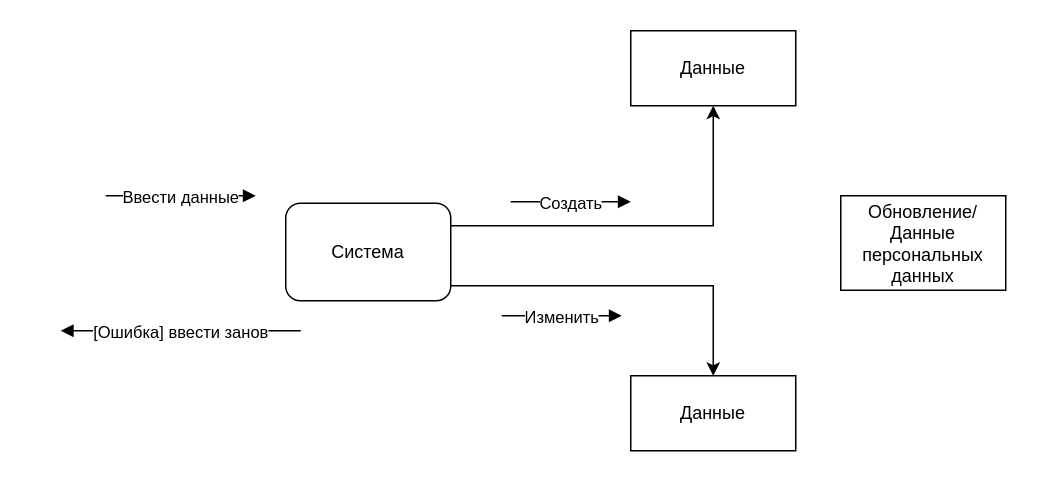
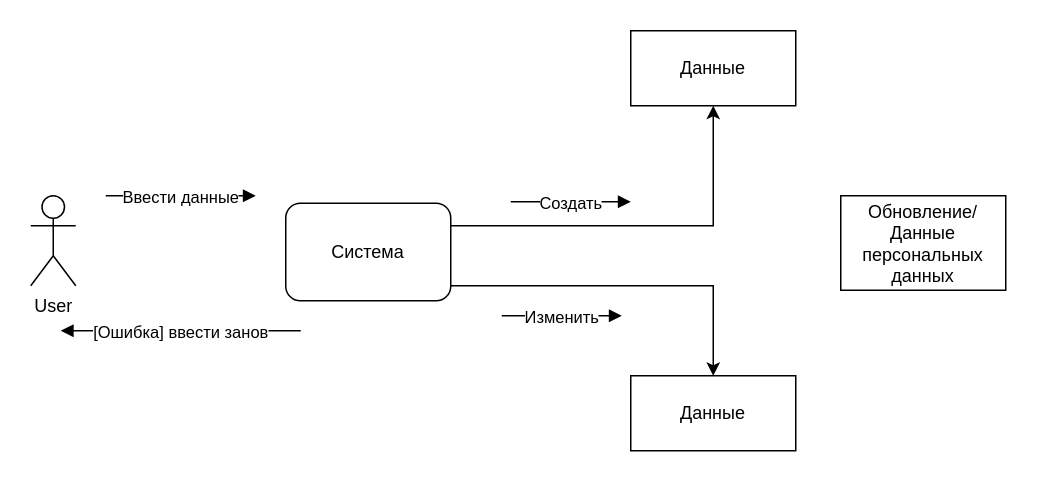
  <mxCell id="0" />
  <mxCell id="1" parent="0" />
+ <mxCell id="2" value="User" style="shape=umlActor;verticalLabelPosition=bottom;verticalAlign=top;html=1;outlineConnect=0;" vertex="1" parent="1"><mxGeometry x="20" y="130" width="30" height="60" as="geometry" /></mxCell>
  <mxCell id="3" style="edgeStyle=orthogonalEdgeStyle;rounded=0;orthogonalLoop=1;jettySize=auto;html=1;entryX=0.5;entryY=1;entryDx=0;entryDy=0;" edge="1" parent="1" source="5" target="6"><mxGeometry relative="1" as="geometry"><Array as="points"><mxPoint x="475" y="150" /></Array></mxGeometry></mxCell>
  <mxCell id="4" style="edgeStyle=orthogonalEdgeStyle;rounded=0;orthogonalLoop=1;jettySize=auto;html=1;entryX=0.5;entryY=0;entryDx=0;entryDy=0;" edge="1" parent="1" source="5" target="7"><mxGeometry relative="1" as="geometry"><Array as="points"><mxPoint x="475" y="190" /></Array></mxGeometry></mxCell>
  <mxCell id="5" value="Cистема&lt;br&gt;" style="html=1;whiteSpace=wrap;rounded=1;" vertex="1" parent="1"><mxGeometry x="190" y="135" width="110" height="65" as="geometry" /></mxCell>
  <mxCell id="6" value="Данные" style="html=1;whiteSpace=wrap;" vertex="1" parent="1"><mxGeometry x="420" y="20" width="110" height="50" as="geometry" /></mxCell>
  <mxCell id="7" value="Данные" style="html=1;whiteSpace=wrap;" vertex="1" parent="1"><mxGeometry x="420" y="250" width="110" height="50" as="geometry" /></mxCell>
  <mxCell id="8" value="Создать" style="html=1;verticalAlign=bottom;endArrow=block;edgeStyle=elbowEdgeStyle;elbow=vertical;curved=0;rounded=0;" edge="1" parent="1"><mxGeometry y="-10" width="80" relative="1" as="geometry"><mxPoint x="340" y="134" as="sourcePoint" /><mxPoint x="420" y="134" as="targetPoint" /><mxPoint as="offset" /></mxGeometry></mxCell>
  <mxCell id="9" value="Изменить" style="html=1;verticalAlign=bottom;endArrow=block;edgeStyle=elbowEdgeStyle;elbow=vertical;curved=0;rounded=0;" edge="1" parent="1"><mxGeometry y="-10" width="80" relative="1" as="geometry"><mxPoint x="334" y="210" as="sourcePoint" /><mxPoint x="414" y="210" as="targetPoint" /><mxPoint as="offset" /></mxGeometry></mxCell>
  <mxCell id="10" value="&lt;font style=&quot;font-size: 11px;&quot;&gt;Ввести данные&lt;/font&gt;" style="html=1;verticalAlign=bottom;endArrow=block;edgeStyle=elbowEdgeStyle;elbow=vertical;curved=0;rounded=0;" edge="1" parent="1"><mxGeometry y="-10" width="80" relative="1" as="geometry"><mxPoint x="70" y="130" as="sourcePoint" /><mxPoint x="170" y="130" as="targetPoint" /><mxPoint as="offset" /></mxGeometry></mxCell>
  <mxCell id="11" value="[Ошибка] ввести занов" style="html=1;verticalAlign=bottom;endArrow=block;edgeStyle=elbowEdgeStyle;elbow=vertical;curved=0;rounded=0;" edge="1" parent="1"><mxGeometry y="10" width="80" relative="1" as="geometry"><mxPoint x="200" y="220" as="sourcePoint" /><mxPoint x="40" y="220" as="targetPoint" /><mxPoint as="offset" /></mxGeometry></mxCell>
  <mxCell id="12" value="Обновление/Данные&lt;br&gt;персональных&lt;br&gt;данных" style="html=1;whiteSpace=wrap;" vertex="1" parent="1"><mxGeometry x="560" y="130" width="110" height="63" as="geometry" /></mxCell>
